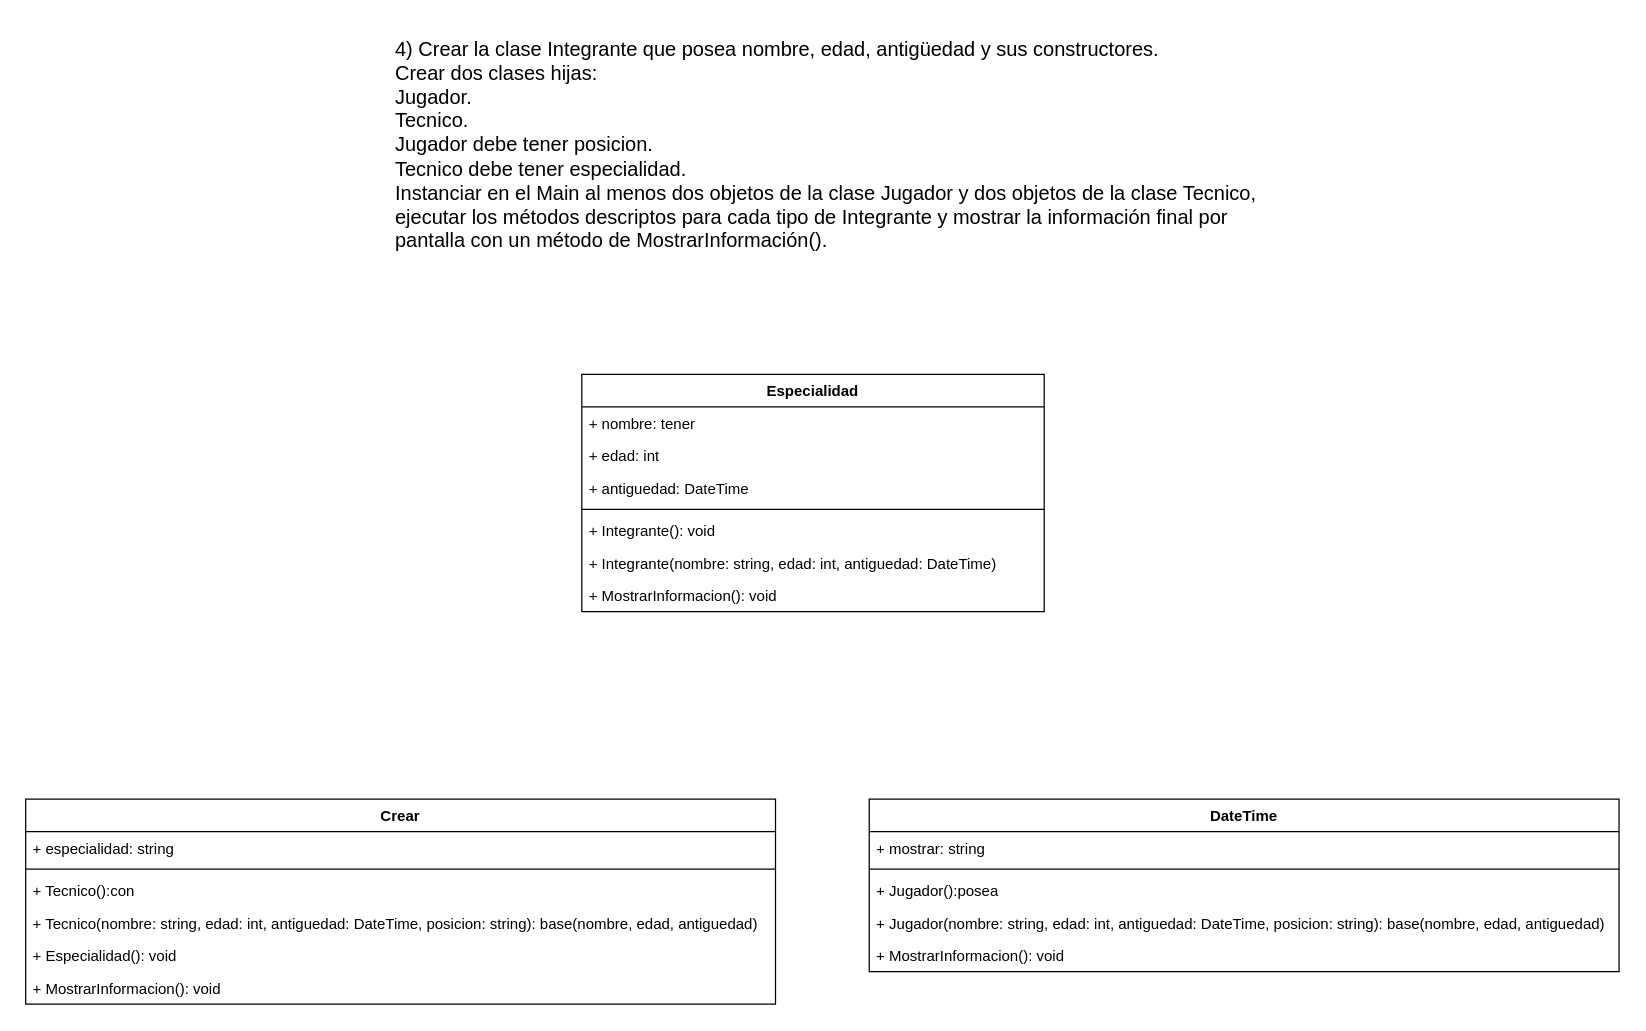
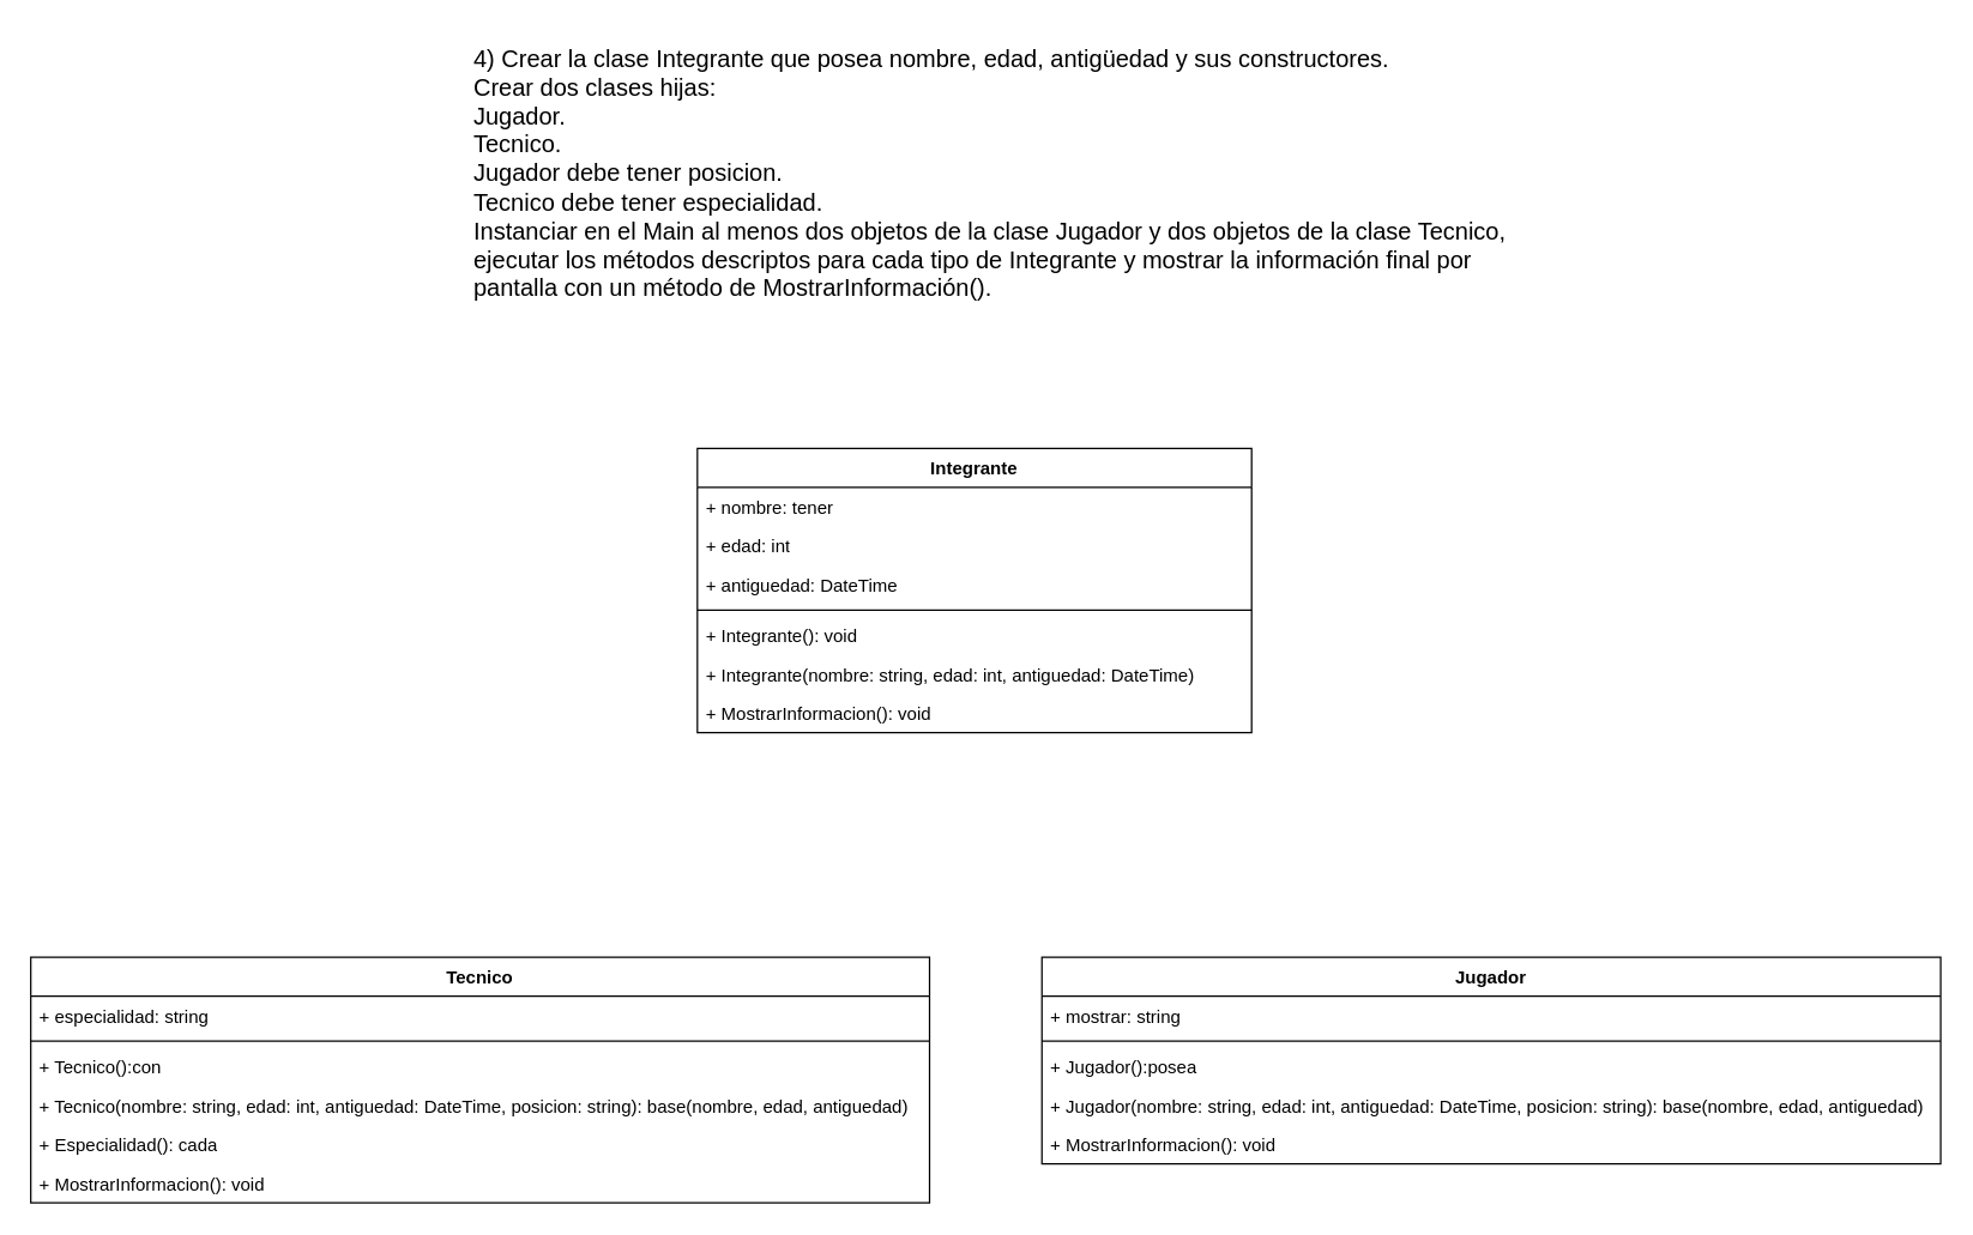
  <mxCell id="0" />
  <mxCell id="1" parent="0" />
  <mxCell id="2" value="4) Crear la clase Integrante que posea nombre, edad, antigüedad y sus constructores.&lt;br&gt;Crear dos clases hijas:&lt;br&gt;Jugador.&lt;br&gt;Tecnico.&lt;br&gt;Jugador debe tener posicion.&lt;br&gt;Tecnico debe tener especialidad.&lt;br&gt;Instanciar en el Main al menos dos objetos de la clase Jugador y dos objetos de la clase Tecnico,&lt;br&gt;ejecutar los métodos descriptos para cada tipo de Integrante y mostrar la información final por&lt;br&gt;pantalla con un método de MostrarInformación().&lt;div&gt;&lt;br&gt;&lt;/div&gt;" style="text;html=1;align=left;verticalAlign=middle;resizable=0;points=[];autosize=1;strokeColor=none;fillColor=none;fontSize=16;" vertex="1" parent="1"><mxGeometry x="314" y="20" width="710" height="210" as="geometry" /></mxCell>
- <mxCell id="3" value="Especialidad" style="swimlane;fontStyle=1;align=center;verticalAlign=top;childLayout=stackLayout;horizontal=1;startSize=26;horizontalStack=0;resizeParent=1;resizeParentMax=0;resizeLast=0;collapsible=1;marginBottom=0;whiteSpace=wrap;html=1;" vertex="1" parent="1"><mxGeometry x="465" y="299" width="370" height="190" as="geometry" /></mxCell>
+ <mxCell id="3" value="Integrante" style="swimlane;fontStyle=1;align=center;verticalAlign=top;childLayout=stackLayout;horizontal=1;startSize=26;horizontalStack=0;resizeParent=1;resizeParentMax=0;resizeLast=0;collapsible=1;marginBottom=0;whiteSpace=wrap;html=1;" vertex="1" parent="1"><mxGeometry x="465" y="299" width="370" height="190" as="geometry" /></mxCell>
  <mxCell id="4" value="+ nombre: tener" style="text;strokeColor=none;fillColor=none;align=left;verticalAlign=top;spacingLeft=4;spacingRight=4;overflow=hidden;rotatable=0;points=[[0,0.5],[1,0.5]];portConstraint=eastwest;whiteSpace=wrap;html=1;" vertex="1" parent="3"><mxGeometry y="26" width="370" height="26" as="geometry" /></mxCell>
  <mxCell id="5" value="+ edad: int" style="text;strokeColor=none;fillColor=none;align=left;verticalAlign=top;spacingLeft=4;spacingRight=4;overflow=hidden;rotatable=0;points=[[0,0.5],[1,0.5]];portConstraint=eastwest;whiteSpace=wrap;html=1;" vertex="1" parent="3"><mxGeometry y="52" width="370" height="26" as="geometry" /></mxCell>
  <mxCell id="6" value="+ antiguedad: DateTime" style="text;strokeColor=none;fillColor=none;align=left;verticalAlign=top;spacingLeft=4;spacingRight=4;overflow=hidden;rotatable=0;points=[[0,0.5],[1,0.5]];portConstraint=eastwest;whiteSpace=wrap;html=1;" vertex="1" parent="3"><mxGeometry y="78" width="370" height="26" as="geometry" /></mxCell>
  <mxCell id="7" value="" style="line;strokeWidth=1;fillColor=none;align=left;verticalAlign=middle;spacingTop=-1;spacingLeft=3;spacingRight=3;rotatable=0;labelPosition=right;points=[];portConstraint=eastwest;strokeColor=inherit;" vertex="1" parent="3"><mxGeometry y="104" width="370" height="8" as="geometry" /></mxCell>
  <mxCell id="8" value="+ Integrante(): void" style="text;strokeColor=none;fillColor=none;align=left;verticalAlign=top;spacingLeft=4;spacingRight=4;overflow=hidden;rotatable=0;points=[[0,0.5],[1,0.5]];portConstraint=eastwest;whiteSpace=wrap;html=1;" vertex="1" parent="3"><mxGeometry y="112" width="370" height="26" as="geometry" /></mxCell>
  <mxCell id="9" value="+&amp;nbsp;&lt;span style=&quot;background-color: transparent;&quot;&gt;Integrante(nombre: string, edad: int, antiguedad: DateTime)&lt;/span&gt;" style="text;strokeColor=none;fillColor=none;align=left;verticalAlign=top;spacingLeft=4;spacingRight=4;overflow=hidden;rotatable=0;points=[[0,0.5],[1,0.5]];portConstraint=eastwest;whiteSpace=wrap;html=1;" vertex="1" parent="3"><mxGeometry y="138" width="370" height="26" as="geometry" /></mxCell>
  <mxCell id="10" value="+&amp;nbsp;&lt;span style=&quot;background-color: transparent;&quot;&gt;MostrarInformacion(): void&lt;/span&gt;&lt;div&gt;&lt;span style=&quot;background-color: transparent; color: light-dark(rgb(0, 0, 0), rgb(255, 255, 255));&quot;&gt;&lt;br&gt;&lt;/span&gt;&lt;/div&gt;" style="text;strokeColor=none;fillColor=none;align=left;verticalAlign=top;spacingLeft=4;spacingRight=4;overflow=hidden;rotatable=0;points=[[0,0.5],[1,0.5]];portConstraint=eastwest;whiteSpace=wrap;html=1;" vertex="1" parent="3"><mxGeometry y="164" width="370" height="26" as="geometry" /></mxCell>
- <mxCell id="11" value="DateTime" style="swimlane;fontStyle=1;align=center;verticalAlign=top;childLayout=stackLayout;horizontal=1;startSize=26;horizontalStack=0;resizeParent=1;resizeParentMax=0;resizeLast=0;collapsible=1;marginBottom=0;whiteSpace=wrap;html=1;" vertex="1" parent="1"><mxGeometry x="695" y="639" width="600" height="138" as="geometry" /></mxCell>
+ <mxCell id="11" value="Jugador" style="swimlane;fontStyle=1;align=center;verticalAlign=top;childLayout=stackLayout;horizontal=1;startSize=26;horizontalStack=0;resizeParent=1;resizeParentMax=0;resizeLast=0;collapsible=1;marginBottom=0;whiteSpace=wrap;html=1;" vertex="1" parent="1"><mxGeometry x="695" y="639" width="600" height="138" as="geometry" /></mxCell>
  <mxCell id="12" value="+ mostrar: string" style="text;strokeColor=none;fillColor=none;align=left;verticalAlign=top;spacingLeft=4;spacingRight=4;overflow=hidden;rotatable=0;points=[[0,0.5],[1,0.5]];portConstraint=eastwest;whiteSpace=wrap;html=1;" vertex="1" parent="11"><mxGeometry y="26" width="600" height="26" as="geometry" /></mxCell>
  <mxCell id="13" value="" style="line;strokeWidth=1;fillColor=none;align=left;verticalAlign=middle;spacingTop=-1;spacingLeft=3;spacingRight=3;rotatable=0;labelPosition=right;points=[];portConstraint=eastwest;strokeColor=inherit;" vertex="1" parent="11"><mxGeometry y="52" width="600" height="8" as="geometry" /></mxCell>
  <mxCell id="14" value="+&amp;nbsp;&lt;span style=&quot;background-color: transparent;&quot;&gt;Jugador():posea&lt;/span&gt;&lt;div&gt;&lt;br&gt;&lt;/div&gt;" style="text;strokeColor=none;fillColor=none;align=left;verticalAlign=top;spacingLeft=4;spacingRight=4;overflow=hidden;rotatable=0;points=[[0,0.5],[1,0.5]];portConstraint=eastwest;whiteSpace=wrap;html=1;" vertex="1" parent="11"><mxGeometry y="60" width="600" height="26" as="geometry" /></mxCell>
  <mxCell id="15" value="+&amp;nbsp;&lt;span style=&quot;background-color: transparent;&quot;&gt;Jugador(nombre: string, edad: int, antiguedad: DateTime, posicion: string): base(nombre, edad, antiguedad)&lt;/span&gt;&lt;div&gt;&lt;span style=&quot;background-color: transparent; color: light-dark(rgb(0, 0, 0), rgb(255, 255, 255));&quot;&gt;&lt;br&gt;&lt;/span&gt;&lt;/div&gt;" style="text;strokeColor=none;fillColor=none;align=left;verticalAlign=top;spacingLeft=4;spacingRight=4;overflow=hidden;rotatable=0;points=[[0,0.5],[1,0.5]];portConstraint=eastwest;whiteSpace=wrap;html=1;" vertex="1" parent="11"><mxGeometry y="86" width="600" height="26" as="geometry" /></mxCell>
  <mxCell id="16" value="+&amp;nbsp;&lt;span style=&quot;background-color: transparent;&quot;&gt;MostrarInformacion(): void&lt;/span&gt;&lt;div&gt;&lt;span style=&quot;background-color: transparent; color: light-dark(rgb(0, 0, 0), rgb(255, 255, 255));&quot;&gt;&lt;br&gt;&lt;/span&gt;&lt;/div&gt;" style="text;strokeColor=none;fillColor=none;align=left;verticalAlign=top;spacingLeft=4;spacingRight=4;overflow=hidden;rotatable=0;points=[[0,0.5],[1,0.5]];portConstraint=eastwest;whiteSpace=wrap;html=1;" vertex="1" parent="11"><mxGeometry y="112" width="600" height="26" as="geometry" /></mxCell>
- <mxCell id="17" value="Crear" style="swimlane;fontStyle=1;align=center;verticalAlign=top;childLayout=stackLayout;horizontal=1;startSize=26;horizontalStack=0;resizeParent=1;resizeParentMax=0;resizeLast=0;collapsible=1;marginBottom=0;whiteSpace=wrap;html=1;" vertex="1" parent="1"><mxGeometry x="20" y="639" width="600" height="164" as="geometry" /></mxCell>
+ <mxCell id="17" value="Tecnico" style="swimlane;fontStyle=1;align=center;verticalAlign=top;childLayout=stackLayout;horizontal=1;startSize=26;horizontalStack=0;resizeParent=1;resizeParentMax=0;resizeLast=0;collapsible=1;marginBottom=0;whiteSpace=wrap;html=1;" vertex="1" parent="1"><mxGeometry x="20" y="639" width="600" height="164" as="geometry" /></mxCell>
  <mxCell id="18" value="+ especialidad: string" style="text;strokeColor=none;fillColor=none;align=left;verticalAlign=top;spacingLeft=4;spacingRight=4;overflow=hidden;rotatable=0;points=[[0,0.5],[1,0.5]];portConstraint=eastwest;whiteSpace=wrap;html=1;" vertex="1" parent="17"><mxGeometry y="26" width="600" height="26" as="geometry" /></mxCell>
  <mxCell id="19" value="" style="line;strokeWidth=1;fillColor=none;align=left;verticalAlign=middle;spacingTop=-1;spacingLeft=3;spacingRight=3;rotatable=0;labelPosition=right;points=[];portConstraint=eastwest;strokeColor=inherit;" vertex="1" parent="17"><mxGeometry y="52" width="600" height="8" as="geometry" /></mxCell>
  <mxCell id="20" value="+ &lt;span style=&quot;background-color: transparent;&quot;&gt;Tecnico():con&lt;/span&gt;&lt;div&gt;&lt;br&gt;&lt;div&gt;&lt;br&gt;&lt;div&gt;&lt;br&gt;&lt;/div&gt;&lt;/div&gt;&lt;/div&gt;" style="text;strokeColor=none;fillColor=none;align=left;verticalAlign=top;spacingLeft=4;spacingRight=4;overflow=hidden;rotatable=0;points=[[0,0.5],[1,0.5]];portConstraint=eastwest;whiteSpace=wrap;html=1;" vertex="1" parent="17"><mxGeometry y="60" width="600" height="26" as="geometry" /></mxCell>
  <mxCell id="21" value="+ &lt;span style=&quot;background-color: transparent;&quot;&gt;Tecnico(nombre: string, edad: int, antiguedad: DateTime, posicion: string): base(nombre, edad, antiguedad)&lt;/span&gt;&lt;div&gt;&lt;br&gt;&lt;div&gt;&lt;br&gt;&lt;div&gt;&lt;br&gt;&lt;/div&gt;&lt;/div&gt;&lt;/div&gt;" style="text;strokeColor=none;fillColor=none;align=left;verticalAlign=top;spacingLeft=4;spacingRight=4;overflow=hidden;rotatable=0;points=[[0,0.5],[1,0.5]];portConstraint=eastwest;whiteSpace=wrap;html=1;" vertex="1" parent="17"><mxGeometry y="86" width="600" height="26" as="geometry" /></mxCell>
- <mxCell id="22" value="+&amp;nbsp;&lt;span style=&quot;background-color: transparent;&quot;&gt;Especialidad(): void&lt;/span&gt;&lt;div&gt;&lt;br&gt;&lt;div&gt;&lt;br&gt;&lt;/div&gt;&lt;/div&gt;" style="text;strokeColor=none;fillColor=none;align=left;verticalAlign=top;spacingLeft=4;spacingRight=4;overflow=hidden;rotatable=0;points=[[0,0.5],[1,0.5]];portConstraint=eastwest;whiteSpace=wrap;html=1;" vertex="1" parent="17"><mxGeometry y="112" width="600" height="26" as="geometry" /></mxCell>
+ <mxCell id="22" value="+&amp;nbsp;&lt;span style=&quot;background-color: transparent;&quot;&gt;Especialidad(): cada&lt;/span&gt;&lt;div&gt;&lt;br&gt;&lt;div&gt;&lt;br&gt;&lt;/div&gt;&lt;/div&gt;" style="text;strokeColor=none;fillColor=none;align=left;verticalAlign=top;spacingLeft=4;spacingRight=4;overflow=hidden;rotatable=0;points=[[0,0.5],[1,0.5]];portConstraint=eastwest;whiteSpace=wrap;html=1;" vertex="1" parent="17"><mxGeometry y="112" width="600" height="26" as="geometry" /></mxCell>
  <mxCell id="23" value="+&amp;nbsp;&lt;span style=&quot;background-color: transparent;&quot;&gt;MostrarInformacion(): void&lt;/span&gt;&lt;div&gt;&lt;div&gt;&lt;span style=&quot;background-color: transparent; color: light-dark(rgb(0, 0, 0), rgb(255, 255, 255));&quot;&gt;&lt;br&gt;&lt;/span&gt;&lt;/div&gt;&lt;/div&gt;" style="text;strokeColor=none;fillColor=none;align=left;verticalAlign=top;spacingLeft=4;spacingRight=4;overflow=hidden;rotatable=0;points=[[0,0.5],[1,0.5]];portConstraint=eastwest;whiteSpace=wrap;html=1;" vertex="1" parent="17"><mxGeometry y="138" width="600" height="26" as="geometry" /></mxCell>
